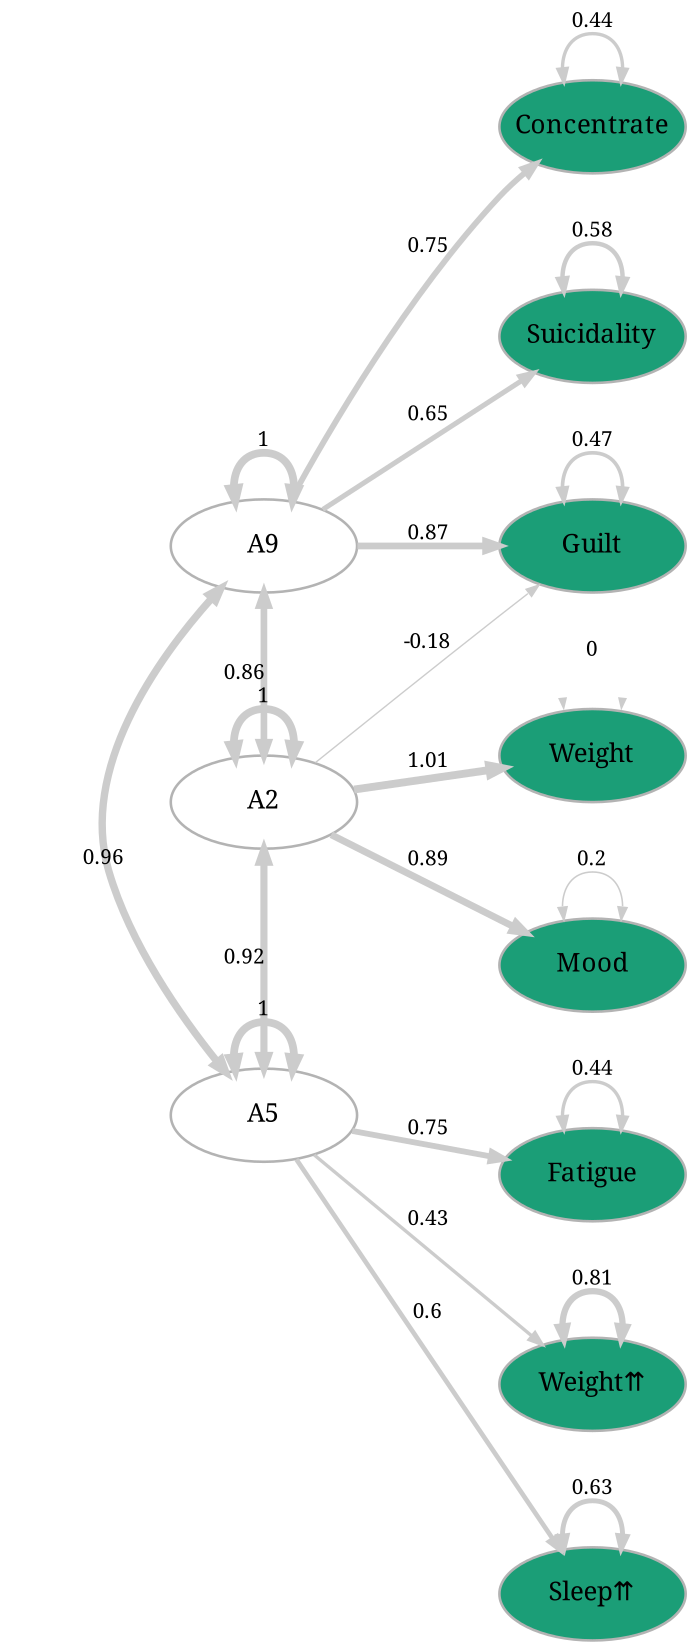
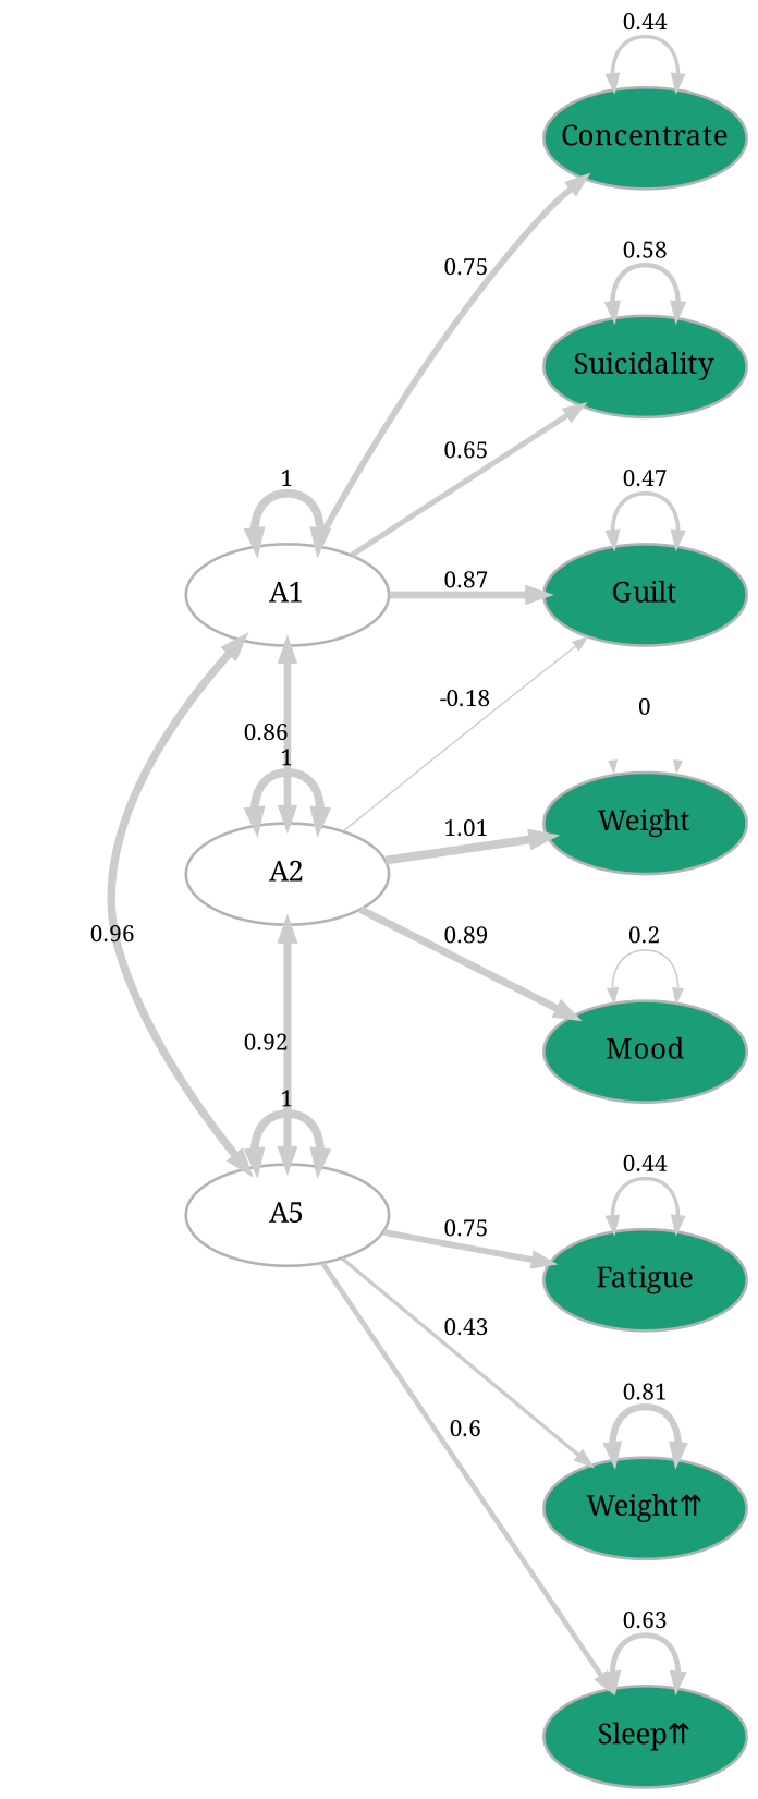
  digraph {
    bgcolor=white
    fontname="Noto Serif"
    rankdir=LR
    node [color=gray70 fillcolor="#1b9e77" fixedsize=true fontcolor=black fontname="Noto Serif" fontsize=10 shape=oval style=filled]
    edge [arrowsize=0.5 color=gray80 dir=both fontname="Noto Serif" fontsize=8 penwidth=3]
-   n1 [fillcolor=white label=A9 width=1]
+   n1 [fillcolor=white label=A1 width=1]
    n2 [fillcolor=white label=A2 width=1]
    n3 [fillcolor=white label=A5 width=1]
    n4 [label=Mood width=1]
    n5 [label=Weight width=1]
    n6 [label="Weight⇈" width=1]
    n7 [label="Sleep⇈" width=1]
    n8 [label=Fatigue width=1]
    n9 [label=Guilt width=1]
    n10 [label=Concentrate width=1]
    n11 [label=Suicidality width=1]
    subgraph sub_1 {
      rank=same
      n1
      n2
      n3
    }
    subgraph sub_2 {
      rank=same
      n4
      n5
      n6
      n7
      n8
      n9
      n10
      n11
    }
    n1 -> n1 [label=1]
    n1 -> n2 [label=0.86 penwidth=2.57313926883652]
    n1 -> n3 [label=0.96 penwidth=2.86555000253985]
    n1 -> n9 [dir=forward label=0.87 penwidth=2.62053014038791]
    n1 -> n10 [dir=forward label=0.75 penwidth=2.24655479397468]
    n1 -> n11 [dir=forward label=0.65 penwidth=1.9527533612875]
    n2 -> n2 [label=1]
    n2 -> n3 [label=0.92 penwidth=2.7475431120308]
    n2 -> n4 [dir=forward label=0.89 penwidth=2.6811728629236]
    n2 -> n5 [dir=forward label=1.01 penwidth=3.0320871595494]
    n2 -> n9 [dir=forward label=-0.18 penwidth=0.53874357120299]
    n3 -> n3 [label=1]
    n3 -> n6 [dir=forward label=0.43 penwidth=1.29993955197882]
    n3 -> n7 [dir=forward label=0.6 penwidth=1.81382901038483]
    n3 -> n8 [dir=forward label=0.75 penwidth=2.24911126852839]
    n4 -> n4 [label=0.2 penwidth=0.603769543318233]
    n5 -> n5 [label=0 penwidth=0.00300095489528763]
    n6 -> n6 [label=0.81 penwidth=2.43671933713735]
    n7 -> n7 [label=0.63 penwidth=1.90334363858575]
    n8 -> n8 [label=0.44 penwidth=1.31383408561682]
    n9 -> n9 [label=0.47 penwidth=1.42146789832965]
    n10 -> n10 [label=0.44 penwidth=1.31766748689992]
    n11 -> n11 [label=0.58 penwidth=1.72891475448148]
  }
